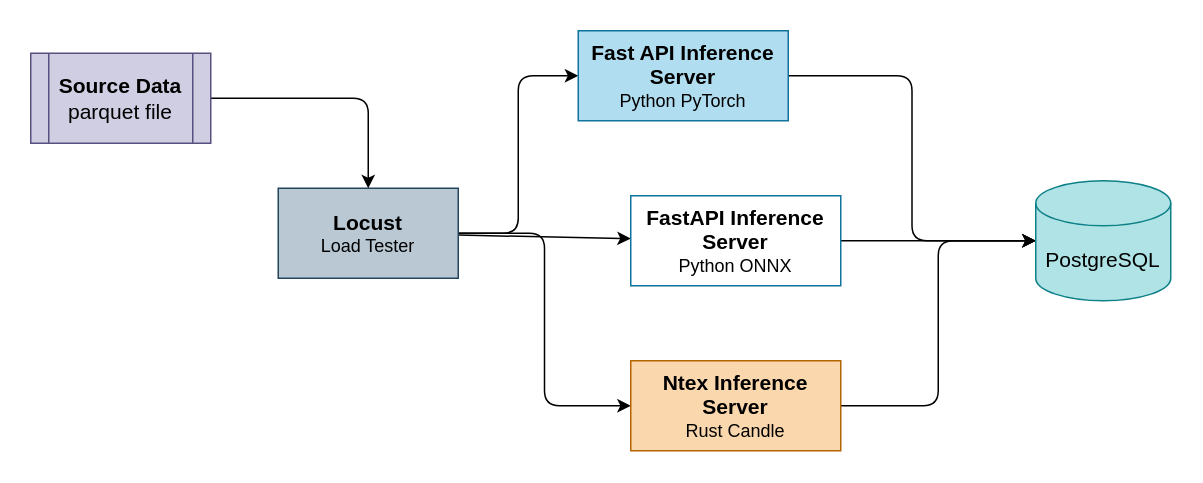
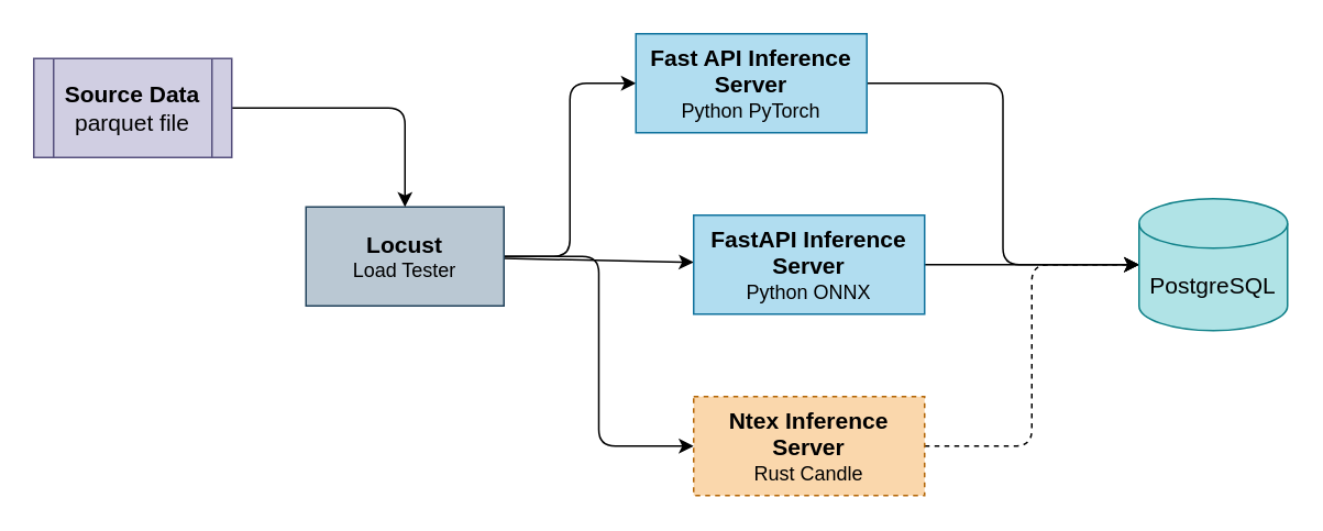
  <mxCell id="0" />
  <mxCell id="1" parent="0" />
  <mxCell id="2" value="" style="edgeStyle=none;html=1;fontSize=14;" parent="1" source="5" target="9" edge="1"><mxGeometry relative="1" as="geometry" /></mxCell>
  <mxCell id="3" style="edgeStyle=orthogonalEdgeStyle;html=1;entryX=0;entryY=0.5;entryDx=0;entryDy=0;fontSize=14;" parent="1" source="5" target="7" edge="1"><mxGeometry relative="1" as="geometry" /></mxCell>
  <mxCell id="4" style="edgeStyle=orthogonalEdgeStyle;html=1;entryX=0;entryY=0.5;entryDx=0;entryDy=0;fontSize=14;" parent="1" source="5" target="11" edge="1"><mxGeometry relative="1" as="geometry" /></mxCell>
  <mxCell id="5" value="&lt;b&gt;&lt;font style=&quot;font-size: 14px;&quot;&gt;Locust&lt;/font&gt;&lt;/b&gt;&lt;br&gt;Load Tester" style="rounded=0;whiteSpace=wrap;html=1;fillColor=#bac8d3;strokeColor=#23445d;" parent="1" vertex="1"><mxGeometry x="185" y="125" width="120" height="60" as="geometry" /></mxCell>
  <mxCell id="6" style="edgeStyle=orthogonalEdgeStyle;html=1;entryX=0;entryY=0.5;entryDx=0;entryDy=0;entryPerimeter=0;fontSize=14;" parent="1" source="7" target="12" edge="1"><mxGeometry relative="1" as="geometry" /></mxCell>
  <mxCell id="7" value="&lt;span style=&quot;font-size: 14px;&quot;&gt;&lt;b&gt;Fast API Inference Server&lt;/b&gt;&lt;/span&gt;&lt;br&gt;Python PyTorch" style="rounded=0;whiteSpace=wrap;html=1;fillColor=#b1ddf0;strokeColor=#10739e;" parent="1" vertex="1"><mxGeometry x="385" y="20" width="140" height="60" as="geometry" /></mxCell>
  <mxCell id="8" style="edgeStyle=orthogonalEdgeStyle;html=1;fontSize=14;" parent="1" source="9" target="12" edge="1"><mxGeometry relative="1" as="geometry" /></mxCell>
- <mxCell id="9" value="&lt;span style=&quot;font-size: 14px;&quot;&gt;&lt;b&gt;FastAPI Inference Server&lt;/b&gt;&lt;/span&gt;&lt;br&gt;Python ONNX" style="rounded=0;whiteSpace=wrap;html=1;fillColor=#ffffff;strokeColor=#10739e;" parent="1" vertex="1"><mxGeometry x="420" y="130" width="140" height="60" as="geometry" /></mxCell>
- <mxCell id="10" style="edgeStyle=orthogonalEdgeStyle;html=1;entryX=0;entryY=0.5;entryDx=0;entryDy=0;entryPerimeter=0;fontSize=14;" parent="1" source="11" target="12" edge="1"><mxGeometry relative="1" as="geometry" /></mxCell>
- <mxCell id="11" value="&lt;span style=&quot;font-size: 14px;&quot;&gt;&lt;b&gt;Ntex Inference Server&lt;/b&gt;&lt;/span&gt;&lt;br&gt;Rust Candle" style="rounded=0;whiteSpace=wrap;html=1;fillColor=#fad7ac;strokeColor=#b46504;" parent="1" vertex="1"><mxGeometry x="420" y="240" width="140" height="60" as="geometry" /></mxCell>
+ <mxCell id="9" value="&lt;span style=&quot;font-size: 14px;&quot;&gt;&lt;b&gt;FastAPI Inference Server&lt;/b&gt;&lt;/span&gt;&lt;br&gt;Python ONNX" style="rounded=0;whiteSpace=wrap;html=1;fillColor=#b1ddf0;strokeColor=#10739e;" parent="1" vertex="1"><mxGeometry x="420" y="130" width="140" height="60" as="geometry" /></mxCell>
+ <mxCell id="10" style="edgeStyle=orthogonalEdgeStyle;html=1;entryX=0;entryY=0.5;entryDx=0;entryDy=0;entryPerimeter=0;fontSize=14;dashed=1;" parent="1" source="11" target="12" edge="1"><mxGeometry relative="1" as="geometry" /></mxCell>
+ <mxCell id="11" value="&lt;span style=&quot;font-size: 14px;&quot;&gt;&lt;b&gt;Ntex Inference Server&lt;/b&gt;&lt;/span&gt;&lt;br&gt;Rust Candle" style="rounded=0;whiteSpace=wrap;html=1;fillColor=#fad7ac;strokeColor=#b46504;dashed=1;" parent="1" vertex="1"><mxGeometry x="420" y="240" width="140" height="60" as="geometry" /></mxCell>
  <mxCell id="12" value="PostgreSQL" style="shape=cylinder3;whiteSpace=wrap;html=1;boundedLbl=1;backgroundOutline=1;size=15;fontSize=14;fillColor=#b0e3e6;strokeColor=#0e8088;" parent="1" vertex="1"><mxGeometry x="690" y="120" width="90" height="80" as="geometry" /></mxCell>
  <mxCell id="13" value="" style="edgeStyle=orthogonalEdgeStyle;html=1;fontSize=14;" parent="1" source="14" target="5" edge="1"><mxGeometry relative="1" as="geometry" /></mxCell>
  <mxCell id="14" value="&lt;b&gt;Source Data&lt;/b&gt;&lt;br&gt;parquet file" style="shape=process;whiteSpace=wrap;html=1;backgroundOutline=1;fontSize=14;fillColor=#d0cee2;strokeColor=#56517e;" parent="1" vertex="1"><mxGeometry x="20" y="35" width="120" height="60" as="geometry" /></mxCell>
